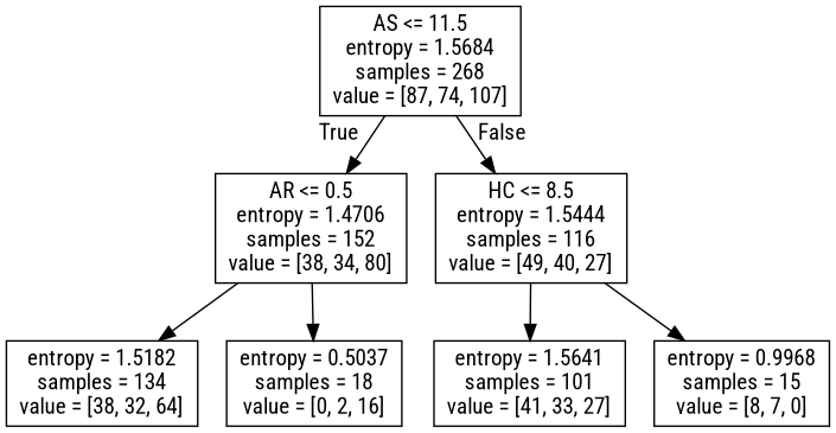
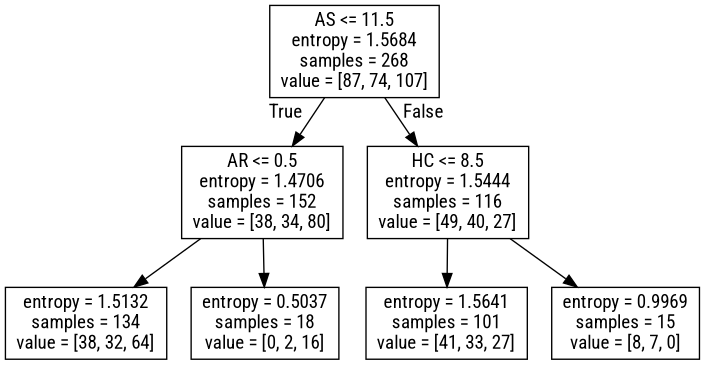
  digraph {
    fontname="Roboto Condensed"
    node [fontname="Roboto Condensed" shape=box]
    edge [fontname="Roboto Condensed"]
    n1 [label="AS <= 11.5\nentropy = 1.5684\nsamples = 268\nvalue = [87, 74, 107]"]
    n2 [label="AR <= 0.5\nentropy = 1.4706\nsamples = 152\nvalue = [38, 34, 80]"]
    n3 [label="HC <= 8.5\nentropy = 1.5444\nsamples = 116\nvalue = [49, 40, 27]"]
-   n4 [label="entropy = 1.5182\nsamples = 134\nvalue = [38, 32, 64]"]
+   n4 [label="entropy = 1.5132\nsamples = 134\nvalue = [38, 32, 64]"]
    n5 [label="entropy = 0.5037\nsamples = 18\nvalue = [0, 2, 16]"]
    n6 [label="entropy = 1.5641\nsamples = 101\nvalue = [41, 33, 27]"]
-   n7 [label="entropy = 0.9968\nsamples = 15\nvalue = [8, 7, 0]"]
+   n7 [label="entropy = 0.9969\nsamples = 15\nvalue = [8, 7, 0]"]
    n1 -> n2 [headlabel=True labelangle=45 labeldistance=2.5]
    n1 -> n3 [headlabel=False labelangle=-45 labeldistance=2.5]
    n2 -> n4
    n2 -> n5
    n3 -> n6
    n3 -> n7
  }
